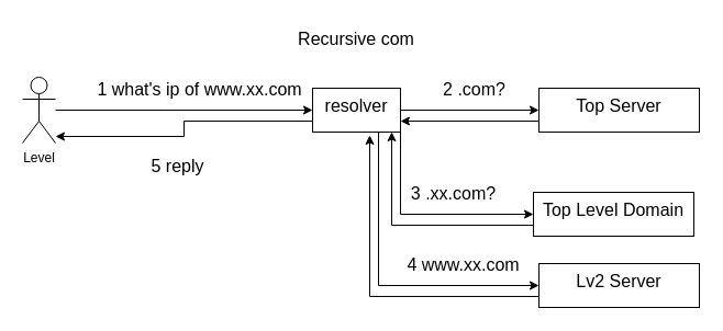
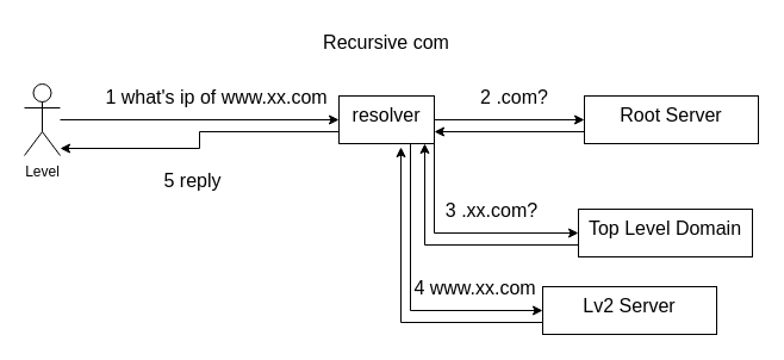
  <mxCell id="0" />
  <mxCell id="1" parent="0" />
  <mxCell id="2" value="" style="edgeStyle=orthogonalEdgeStyle;rounded=0;orthogonalLoop=1;jettySize=auto;html=1;" edge="1" parent="1" source="4" target="13"><mxGeometry relative="1" as="geometry" /></mxCell>
  <mxCell id="3" value="1 what's ip of www.xx.com" style="edgeLabel;html=1;align=center;verticalAlign=middle;resizable=0;points=[];fontSize=16;" vertex="1" connectable="0" parent="2"><mxGeometry x="-0.262" y="3" relative="1" as="geometry"><mxPoint x="44" y="-17" as="offset" /></mxGeometry></mxCell>
  <mxCell id="4" value="Level" style="shape=umlActor;verticalLabelPosition=bottom;verticalAlign=top;html=1;outlineConnect=0;" vertex="1" parent="1"><mxGeometry x="20" y="70" width="30" height="60" as="geometry" /></mxCell>
  <mxCell id="5" value="" style="edgeStyle=orthogonalEdgeStyle;rounded=0;orthogonalLoop=1;jettySize=auto;html=1;fontSize=16;" edge="1" parent="1" source="13" target="15"><mxGeometry relative="1" as="geometry" /></mxCell>
  <mxCell id="6" value="2 .com?" style="edgeLabel;html=1;align=center;verticalAlign=middle;resizable=0;points=[];fontSize=16;" vertex="1" connectable="0" parent="5"><mxGeometry x="-0.27" y="4" relative="1" as="geometry"><mxPoint x="20" y="-16" as="offset" /></mxGeometry></mxCell>
  <mxCell id="7" style="edgeStyle=orthogonalEdgeStyle;rounded=0;orthogonalLoop=1;jettySize=auto;html=1;exitX=1;exitY=1;exitDx=0;exitDy=0;fontSize=16;entryX=0;entryY=0.5;entryDx=0;entryDy=0;" edge="1" parent="1" source="13" target="17"><mxGeometry relative="1" as="geometry"><mxPoint x="490" y="150" as="targetPoint" /></mxGeometry></mxCell>
  <mxCell id="8" value="3 .xx.com?" style="edgeLabel;html=1;align=center;verticalAlign=middle;resizable=0;points=[];fontSize=16;" vertex="1" connectable="0" parent="7"><mxGeometry x="0.14" y="1" relative="1" as="geometry"><mxPoint x="10" y="-19" as="offset" /></mxGeometry></mxCell>
  <mxCell id="9" style="edgeStyle=orthogonalEdgeStyle;rounded=0;orthogonalLoop=1;jettySize=auto;html=1;exitX=0.75;exitY=1;exitDx=0;exitDy=0;entryX=0;entryY=0.5;entryDx=0;entryDy=0;fontSize=16;" edge="1" parent="1" source="13" target="19"><mxGeometry relative="1" as="geometry" /></mxCell>
  <mxCell id="10" value="4 www.xx.com" style="edgeLabel;html=1;align=center;verticalAlign=middle;resizable=0;points=[];fontSize=16;" vertex="1" connectable="0" parent="9"><mxGeometry x="0.301" y="4" relative="1" as="geometry"><mxPoint x="30" y="-16" as="offset" /></mxGeometry></mxCell>
  <mxCell id="11" style="edgeStyle=orthogonalEdgeStyle;rounded=0;orthogonalLoop=1;jettySize=auto;html=1;exitX=0;exitY=0.75;exitDx=0;exitDy=0;entryX=1;entryY=0.9;entryDx=0;entryDy=0;entryPerimeter=0;fontSize=16;" edge="1" parent="1" source="13" target="4"><mxGeometry relative="1" as="geometry" /></mxCell>
  <mxCell id="12" value="5 reply" style="edgeLabel;html=1;align=center;verticalAlign=middle;resizable=0;points=[];fontSize=16;" vertex="1" connectable="0" parent="11"><mxGeometry x="0.137" y="-3" relative="1" as="geometry"><mxPoint x="3" y="29" as="offset" /></mxGeometry></mxCell>
  <mxCell id="13" value="resolver" style="whiteSpace=wrap;html=1;verticalAlign=top;fontSize=16;" vertex="1" parent="1"><mxGeometry x="284" y="80" width="80" height="40" as="geometry" /></mxCell>
  <mxCell id="14" style="edgeStyle=orthogonalEdgeStyle;rounded=0;orthogonalLoop=1;jettySize=auto;html=1;exitX=0;exitY=0.75;exitDx=0;exitDy=0;entryX=1;entryY=0.75;entryDx=0;entryDy=0;fontSize=16;" edge="1" parent="1" source="15" target="13"><mxGeometry relative="1" as="geometry" /></mxCell>
- <mxCell id="15" value="Top Server" style="whiteSpace=wrap;html=1;verticalAlign=top;fontSize=16;" vertex="1" parent="1"><mxGeometry x="490" y="80" width="146" height="40" as="geometry" /></mxCell>
+ <mxCell id="15" value="Root Server" style="whiteSpace=wrap;html=1;verticalAlign=top;fontSize=16;" vertex="1" parent="1"><mxGeometry x="490" y="80" width="146" height="40" as="geometry" /></mxCell>
  <mxCell id="16" style="edgeStyle=orthogonalEdgeStyle;rounded=0;orthogonalLoop=1;jettySize=auto;html=1;exitX=0;exitY=0.75;exitDx=0;exitDy=0;entryX=0.9;entryY=1;entryDx=0;entryDy=0;entryPerimeter=0;fontSize=16;" edge="1" parent="1" source="17" target="13"><mxGeometry relative="1" as="geometry" /></mxCell>
  <mxCell id="17" value="Top Level Domain" style="whiteSpace=wrap;html=1;verticalAlign=top;fontSize=16;" vertex="1" parent="1"><mxGeometry x="485" y="175" width="146" height="40" as="geometry" /></mxCell>
  <mxCell id="18" style="edgeStyle=orthogonalEdgeStyle;rounded=0;orthogonalLoop=1;jettySize=auto;html=1;exitX=0;exitY=0.75;exitDx=0;exitDy=0;entryX=0.65;entryY=1.075;entryDx=0;entryDy=0;entryPerimeter=0;fontSize=16;" edge="1" parent="1" source="19" target="13"><mxGeometry relative="1" as="geometry" /></mxCell>
- <mxCell id="19" value="Lv2 Server" style="whiteSpace=wrap;html=1;verticalAlign=top;fontSize=16;" vertex="1" parent="1"><mxGeometry x="490" y="240" width="146" height="40" as="geometry" /></mxCell>
+ <mxCell id="19" value="Lv2 Server" style="whiteSpace=wrap;html=1;verticalAlign=top;fontSize=16;" vertex="1" parent="1"><mxGeometry x="455" y="240" width="146" height="40" as="geometry" /></mxCell>
  <mxCell id="20" value="Recursive com" style="text;html=1;strokeColor=none;fillColor=none;align=center;verticalAlign=middle;whiteSpace=wrap;rounded=0;fontSize=16;" vertex="1" parent="1"><mxGeometry x="259" y="20" width="130" height="30" as="geometry" /></mxCell>
